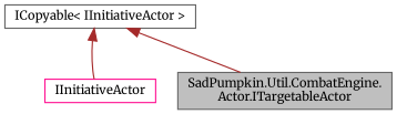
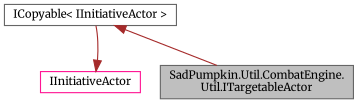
  digraph {
    fontname=Merriweather
    node [color=gray40 fillcolor=white fontname=Merriweather fontsize=10 shape=box style=filled]
    edge [color=brown dir=back fontname=Merriweather fontsize=10 labelfontname=Helvetica labelfontsize=10 style=solid]
-   n1 [fillcolor=grey75 fontcolor=black height=0.2 label="SadPumpkin.Util.CombatEngine.\lActor.ITargetableActor" width=0.4]
+   n1 [fillcolor=grey75 fontcolor=black height=0.2 label="SadPumpkin.Util.CombatEngine.\lUtil.ITargetableActor" width=0.4]
    n2 [color=deeppink height=0.2 label=IInitiativeActor width=0.4]
    n3 [height=0.2 label="ICopyable\< IInitiativeActor \>" width=0.4]
    n3 -> n1
-   n3 -> n2
+   n2 -> n3
  }
